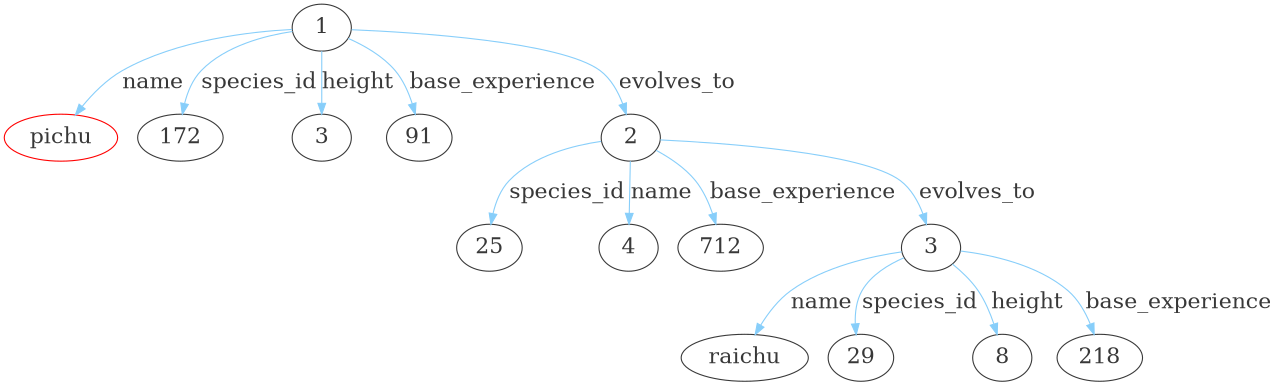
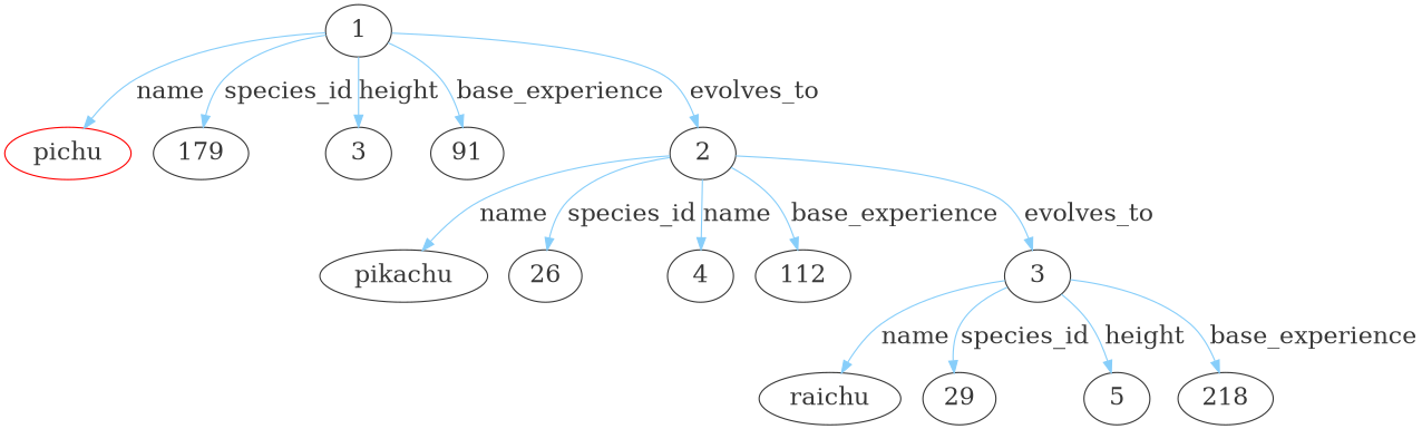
  digraph {
    rankdir=TB
    node [color=grey22 fontcolor=grey22 fontsize=20 penwidth=1.0]
    edge [color=lightskyblue fontcolor=grey22 fontsize=20 penwidth=1.0]
    n1 [color=red label=pichu]
    n2 [label=1]
-   172
+   172 [label=179]
    3
    n5 [label=91]
    n6 [label=2]
-   25
+   pikachu
+   25 [label=26]
    4
-   112 [label=712]
+   112
    n11 [label=3]
    raichu
    n13 [label=29]
-   8
+   8 [label=5]
    218
    n2 -> n1 [label=name]
    n2 -> 172 [label=species_id]
    n2 -> 3 [label=height]
    n2 -> n5 [label=base_experience]
    n2 -> n6 [label=evolves_to]
+   n6 -> pikachu [label=name]
    n6 -> 25 [label=species_id]
    n6 -> 4 [label=name]
    n6 -> 112 [label=base_experience]
    n6 -> n11 [label=evolves_to]
    n11 -> raichu [label=name]
    n11 -> n13 [label=species_id]
    n11 -> 8 [label=height]
    n11 -> 218 [label=base_experience]
  }
